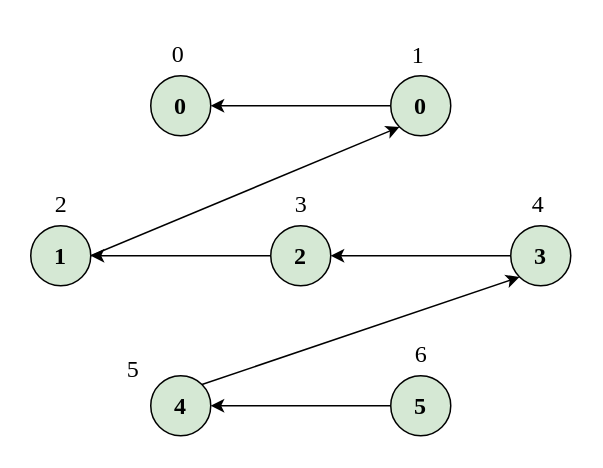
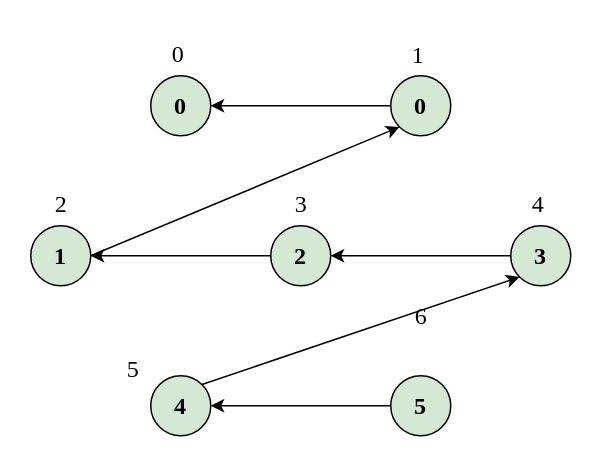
  <mxCell id="0" />
  <mxCell id="1" parent="0" />
  <mxCell id="2" value="&lt;font face=&quot;Verdana&quot;&gt;&lt;span style=&quot;font-size: 16px;&quot;&gt;&lt;b style=&quot;&quot;&gt;0&lt;/b&gt;&lt;/span&gt;&lt;/font&gt;" style="ellipse;whiteSpace=wrap;html=1;aspect=fixed;fillColor=#d5e8d4;strokeColor=#000000;" parent="1" vertex="1"><mxGeometry x="100" y="50" width="40" height="40" as="geometry" /></mxCell>
  <mxCell id="3" value="&lt;b&gt;&lt;font style=&quot;font-size: 16px;&quot; face=&quot;Verdana&quot;&gt;0&lt;/font&gt;&lt;/b&gt;" style="ellipse;whiteSpace=wrap;html=1;aspect=fixed;fillColor=#d5e8d4;strokeColor=#000000;" parent="1" vertex="1"><mxGeometry x="260" y="50" width="40" height="40" as="geometry" /></mxCell>
  <mxCell id="4" value="&lt;b&gt;&lt;font style=&quot;font-size: 16px;&quot; face=&quot;Verdana&quot;&gt;1&lt;/font&gt;&lt;/b&gt;" style="ellipse;whiteSpace=wrap;html=1;aspect=fixed;fillColor=#d5e8d4;strokeColor=#000000;" parent="1" vertex="1"><mxGeometry x="20" y="150" width="40" height="40" as="geometry" /></mxCell>
  <mxCell id="5" value="&lt;b&gt;&lt;font style=&quot;font-size: 16px;&quot; face=&quot;Verdana&quot;&gt;2&lt;/font&gt;&lt;/b&gt;" style="ellipse;whiteSpace=wrap;html=1;aspect=fixed;fillColor=#d5e8d4;strokeColor=#000000;" parent="1" vertex="1"><mxGeometry x="180" y="150" width="40" height="40" as="geometry" /></mxCell>
  <mxCell id="6" value="&lt;b&gt;&lt;font style=&quot;font-size: 16px;&quot; face=&quot;Verdana&quot;&gt;3&lt;/font&gt;&lt;/b&gt;" style="ellipse;whiteSpace=wrap;html=1;aspect=fixed;fillColor=#d5e8d4;strokeColor=#000000;" parent="1" vertex="1"><mxGeometry x="340" y="150" width="40" height="40" as="geometry" /></mxCell>
  <mxCell id="7" value="&lt;font face=&quot;Verdana&quot;&gt;&lt;span style=&quot;font-size: 16px;&quot;&gt;&lt;b style=&quot;&quot;&gt;4&lt;/b&gt;&lt;/span&gt;&lt;/font&gt;" style="ellipse;whiteSpace=wrap;html=1;aspect=fixed;fillColor=#d5e8d4;strokeColor=#000000;" parent="1" vertex="1"><mxGeometry x="100" y="250" width="40" height="40" as="geometry" /></mxCell>
  <mxCell id="8" value="&lt;b&gt;&lt;font style=&quot;font-size: 16px;&quot; face=&quot;Verdana&quot;&gt;5&lt;/font&gt;&lt;/b&gt;" style="ellipse;whiteSpace=wrap;html=1;aspect=fixed;fillColor=#d5e8d4;strokeColor=#000000;" parent="1" vertex="1"><mxGeometry x="260" y="250" width="40" height="40" as="geometry" /></mxCell>
  <mxCell id="9" value="&lt;font face=&quot;Verdana&quot; style=&quot;font-size: 16px;&quot;&gt;0&lt;/font&gt;" style="text;html=1;align=center;verticalAlign=middle;resizable=0;points=[];autosize=1;strokeColor=none;fillColor=none;" parent="1" vertex="1"><mxGeometry x="103" y="20" width="30" height="30" as="geometry" /></mxCell>
  <mxCell id="10" value="&lt;font face=&quot;Verdana&quot; style=&quot;font-size: 16px;&quot;&gt;1&lt;/font&gt;" style="text;html=1;align=center;verticalAlign=middle;resizable=0;points=[];autosize=1;strokeColor=none;fillColor=none;" parent="1" vertex="1"><mxGeometry x="263" y="21" width="30" height="30" as="geometry" /></mxCell>
  <mxCell id="11" value="&lt;font face=&quot;Verdana&quot; style=&quot;font-size: 16px;&quot;&gt;2&lt;/font&gt;" style="text;html=1;align=center;verticalAlign=middle;resizable=0;points=[];autosize=1;strokeColor=none;fillColor=none;" parent="1" vertex="1"><mxGeometry x="25" y="120" width="30" height="30" as="geometry" /></mxCell>
  <mxCell id="12" value="&lt;font face=&quot;Verdana&quot; style=&quot;font-size: 16px;&quot;&gt;3&lt;/font&gt;" style="text;html=1;align=center;verticalAlign=middle;resizable=0;points=[];autosize=1;strokeColor=none;fillColor=none;" parent="1" vertex="1"><mxGeometry x="185" y="120" width="30" height="30" as="geometry" /></mxCell>
  <mxCell id="13" value="&lt;font face=&quot;Verdana&quot; style=&quot;font-size: 16px;&quot;&gt;4&lt;/font&gt;" style="text;html=1;align=center;verticalAlign=middle;resizable=0;points=[];autosize=1;strokeColor=none;fillColor=none;" parent="1" vertex="1"><mxGeometry x="343" y="120" width="30" height="30" as="geometry" /></mxCell>
  <mxCell id="14" value="&lt;font face=&quot;Verdana&quot; style=&quot;font-size: 16px;&quot;&gt;5&lt;/font&gt;" style="text;html=1;align=center;verticalAlign=middle;resizable=0;points=[];autosize=1;strokeColor=none;fillColor=none;" parent="1" vertex="1"><mxGeometry x="73" y="230" width="30" height="30" as="geometry" /></mxCell>
- <mxCell id="15" value="&lt;font face=&quot;Verdana&quot; style=&quot;font-size: 16px;&quot;&gt;6&lt;/font&gt;" style="text;html=1;align=center;verticalAlign=middle;resizable=0;points=[];autosize=1;strokeColor=none;fillColor=none;" parent="1" vertex="1"><mxGeometry x="265" y="220" width="30" height="30" as="geometry" /></mxCell>
+ <mxCell id="15" value="&lt;font face=&quot;Verdana&quot; style=&quot;font-size: 16px;&quot;&gt;6&lt;/font&gt;" style="text;html=1;align=center;verticalAlign=middle;resizable=0;points=[];autosize=1;strokeColor=none;fillColor=none;" parent="1" vertex="1"><mxGeometry x="265" y="195" width="30" height="30" as="geometry" /></mxCell>
  <mxCell id="16" value="" style="endArrow=classic;html=1;rounded=0;exitX=0;exitY=0.5;exitDx=0;exitDy=0;entryX=1;entryY=0.5;entryDx=0;entryDy=0;" edge="1" parent="1" source="3" target="2"><mxGeometry width="50" height="50" relative="1" as="geometry"><mxPoint x="100" y="200" as="sourcePoint" /><mxPoint x="150" y="150" as="targetPoint" /></mxGeometry></mxCell>
  <mxCell id="17" value="" style="endArrow=classic;html=1;rounded=0;exitX=1;exitY=0.5;exitDx=0;exitDy=0;entryX=0;entryY=1;entryDx=0;entryDy=0;" edge="1" parent="1" source="4" target="3"><mxGeometry width="50" height="50" relative="1" as="geometry"><mxPoint x="100" y="200" as="sourcePoint" /><mxPoint x="150" y="150" as="targetPoint" /></mxGeometry></mxCell>
  <mxCell id="18" value="" style="endArrow=classic;html=1;rounded=0;exitX=0;exitY=0.5;exitDx=0;exitDy=0;entryX=1;entryY=0.5;entryDx=0;entryDy=0;" edge="1" parent="1" source="5" target="4"><mxGeometry width="50" height="50" relative="1" as="geometry"><mxPoint x="100" y="200" as="sourcePoint" /><mxPoint x="150" y="150" as="targetPoint" /></mxGeometry></mxCell>
  <mxCell id="19" value="" style="endArrow=classic;html=1;rounded=0;exitX=0;exitY=0.5;exitDx=0;exitDy=0;entryX=1;entryY=0.5;entryDx=0;entryDy=0;" edge="1" parent="1" source="6" target="5"><mxGeometry width="50" height="50" relative="1" as="geometry"><mxPoint x="100" y="200" as="sourcePoint" /><mxPoint x="150" y="150" as="targetPoint" /></mxGeometry></mxCell>
  <mxCell id="20" value="" style="endArrow=classic;html=1;rounded=0;exitX=1;exitY=0;exitDx=0;exitDy=0;entryX=0;entryY=1;entryDx=0;entryDy=0;" edge="1" parent="1" source="7" target="6"><mxGeometry width="50" height="50" relative="1" as="geometry"><mxPoint x="100" y="200" as="sourcePoint" /><mxPoint x="150" y="150" as="targetPoint" /></mxGeometry></mxCell>
  <mxCell id="21" value="" style="endArrow=classic;html=1;rounded=0;exitX=0;exitY=0.5;exitDx=0;exitDy=0;entryX=1;entryY=0.5;entryDx=0;entryDy=0;" edge="1" parent="1" source="8" target="7"><mxGeometry width="50" height="50" relative="1" as="geometry"><mxPoint x="100" y="200" as="sourcePoint" /><mxPoint x="150" y="150" as="targetPoint" /></mxGeometry></mxCell>
